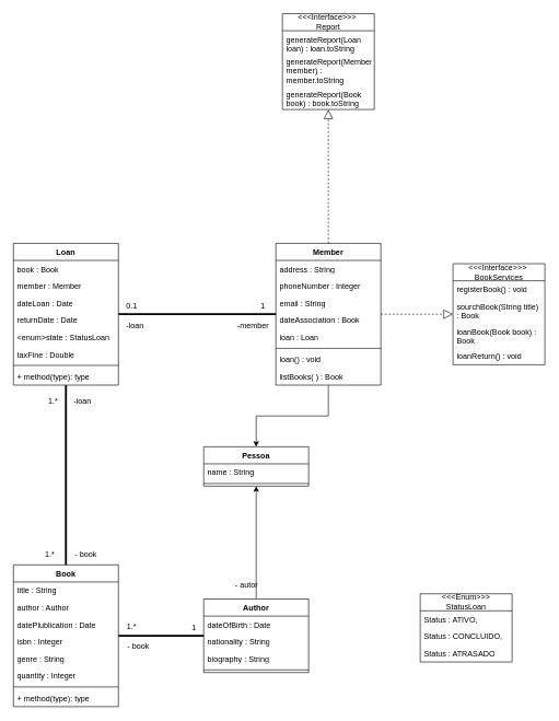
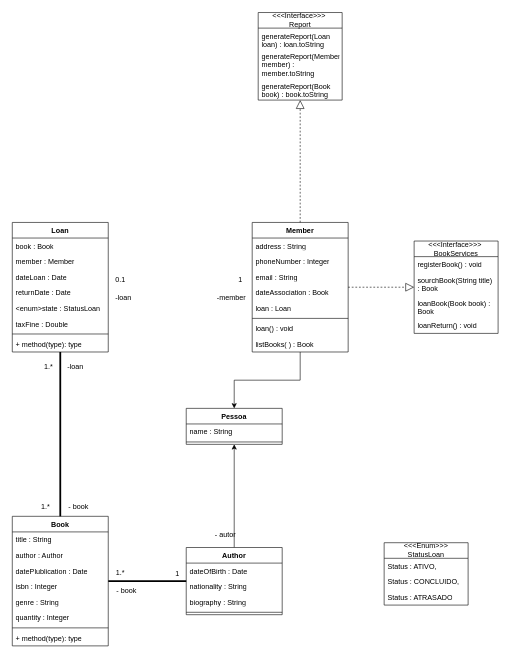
  <mxCell id="0" />
  <mxCell id="1" parent="0" />
  <mxCell id="2" value="Book" style="swimlane;fontStyle=1;align=center;verticalAlign=top;childLayout=stackLayout;horizontal=1;startSize=26;horizontalStack=0;resizeParent=1;resizeParentMax=0;resizeLast=0;collapsible=1;marginBottom=0;whiteSpace=wrap;html=1;" parent="1" vertex="1"><mxGeometry x="20" y="860" width="160" height="216" as="geometry" /></mxCell>
  <mxCell id="3" value="title : String" style="text;strokeColor=none;fillColor=none;align=left;verticalAlign=top;spacingLeft=4;spacingRight=4;overflow=hidden;rotatable=0;points=[[0,0.5],[1,0.5]];portConstraint=eastwest;whiteSpace=wrap;html=1;" parent="2" vertex="1"><mxGeometry y="26" width="160" height="26" as="geometry" /></mxCell>
  <mxCell id="4" value="author : Author" style="text;strokeColor=none;fillColor=none;align=left;verticalAlign=top;spacingLeft=4;spacingRight=4;overflow=hidden;rotatable=0;points=[[0,0.5],[1,0.5]];portConstraint=eastwest;whiteSpace=wrap;html=1;" parent="2" vertex="1"><mxGeometry y="52" width="160" height="26" as="geometry" /></mxCell>
  <mxCell id="5" value="datePlublication : Date" style="text;strokeColor=none;fillColor=none;align=left;verticalAlign=top;spacingLeft=4;spacingRight=4;overflow=hidden;rotatable=0;points=[[0,0.5],[1,0.5]];portConstraint=eastwest;whiteSpace=wrap;html=1;" parent="2" vertex="1"><mxGeometry y="78" width="160" height="26" as="geometry" /></mxCell>
  <mxCell id="6" value="isbn : Integer" style="text;strokeColor=none;fillColor=none;align=left;verticalAlign=top;spacingLeft=4;spacingRight=4;overflow=hidden;rotatable=0;points=[[0,0.5],[1,0.5]];portConstraint=eastwest;whiteSpace=wrap;html=1;" parent="2" vertex="1"><mxGeometry y="104" width="160" height="26" as="geometry" /></mxCell>
  <mxCell id="7" value="genre : String" style="text;strokeColor=none;fillColor=none;align=left;verticalAlign=top;spacingLeft=4;spacingRight=4;overflow=hidden;rotatable=0;points=[[0,0.5],[1,0.5]];portConstraint=eastwest;whiteSpace=wrap;html=1;" parent="2" vertex="1"><mxGeometry y="130" width="160" height="26" as="geometry" /></mxCell>
  <mxCell id="8" value="quantity : Integer" style="text;strokeColor=none;fillColor=none;align=left;verticalAlign=top;spacingLeft=4;spacingRight=4;overflow=hidden;rotatable=0;points=[[0,0.5],[1,0.5]];portConstraint=eastwest;whiteSpace=wrap;html=1;" parent="2" vertex="1"><mxGeometry y="156" width="160" height="26" as="geometry" /></mxCell>
  <mxCell id="9" value="" style="line;strokeWidth=1;fillColor=none;align=left;verticalAlign=middle;spacingTop=-1;spacingLeft=3;spacingRight=3;rotatable=0;labelPosition=right;points=[];portConstraint=eastwest;strokeColor=inherit;" parent="2" vertex="1"><mxGeometry y="182" width="160" height="8" as="geometry" /></mxCell>
  <mxCell id="10" value="+ method(type): type" style="text;strokeColor=none;fillColor=none;align=left;verticalAlign=top;spacingLeft=4;spacingRight=4;overflow=hidden;rotatable=0;points=[[0,0.5],[1,0.5]];portConstraint=eastwest;whiteSpace=wrap;html=1;" parent="2" vertex="1"><mxGeometry y="190" width="160" height="26" as="geometry" /></mxCell>
  <mxCell id="11" style="edgeStyle=orthogonalEdgeStyle;rounded=0;orthogonalLoop=1;jettySize=auto;html=1;" parent="1" source="12" target="61" edge="1"><mxGeometry relative="1" as="geometry" /></mxCell>
  <mxCell id="12" value="Author" style="swimlane;fontStyle=1;align=center;verticalAlign=top;childLayout=stackLayout;horizontal=1;startSize=26;horizontalStack=0;resizeParent=1;resizeParentMax=0;resizeLast=0;collapsible=1;marginBottom=0;whiteSpace=wrap;html=1;" parent="1" vertex="1"><mxGeometry x="310" y="912" width="160" height="112" as="geometry" /></mxCell>
  <mxCell id="13" value="dateOfBirth : Date" style="text;strokeColor=none;fillColor=none;align=left;verticalAlign=top;spacingLeft=4;spacingRight=4;overflow=hidden;rotatable=0;points=[[0,0.5],[1,0.5]];portConstraint=eastwest;whiteSpace=wrap;html=1;" parent="12" vertex="1"><mxGeometry y="26" width="160" height="26" as="geometry" /></mxCell>
  <mxCell id="14" value="nationality : String" style="text;strokeColor=none;fillColor=none;align=left;verticalAlign=top;spacingLeft=4;spacingRight=4;overflow=hidden;rotatable=0;points=[[0,0.5],[1,0.5]];portConstraint=eastwest;whiteSpace=wrap;html=1;" parent="12" vertex="1"><mxGeometry y="52" width="160" height="26" as="geometry" /></mxCell>
  <mxCell id="15" value="biography : String" style="text;strokeColor=none;fillColor=none;align=left;verticalAlign=top;spacingLeft=4;spacingRight=4;overflow=hidden;rotatable=0;points=[[0,0.5],[1,0.5]];portConstraint=eastwest;whiteSpace=wrap;html=1;" parent="12" vertex="1"><mxGeometry y="78" width="160" height="26" as="geometry" /></mxCell>
  <mxCell id="16" value="" style="line;strokeWidth=1;fillColor=none;align=left;verticalAlign=middle;spacingTop=-1;spacingLeft=3;spacingRight=3;rotatable=0;labelPosition=right;points=[];portConstraint=eastwest;strokeColor=inherit;" parent="12" vertex="1"><mxGeometry y="104" width="160" height="8" as="geometry" /></mxCell>
  <mxCell id="17" style="edgeStyle=orthogonalEdgeStyle;rounded=0;orthogonalLoop=1;jettySize=auto;html=1;" parent="1" source="18" target="61" edge="1"><mxGeometry relative="1" as="geometry" /></mxCell>
  <mxCell id="18" value="Member" style="swimlane;fontStyle=1;align=center;verticalAlign=top;childLayout=stackLayout;horizontal=1;startSize=26;horizontalStack=0;resizeParent=1;resizeParentMax=0;resizeLast=0;collapsible=1;marginBottom=0;whiteSpace=wrap;html=1;" parent="1" vertex="1"><mxGeometry x="420" y="370" width="160" height="216" as="geometry" /></mxCell>
  <mxCell id="19" value="address : String" style="text;strokeColor=none;fillColor=none;align=left;verticalAlign=top;spacingLeft=4;spacingRight=4;overflow=hidden;rotatable=0;points=[[0,0.5],[1,0.5]];portConstraint=eastwest;whiteSpace=wrap;html=1;" parent="18" vertex="1"><mxGeometry y="26" width="160" height="26" as="geometry" /></mxCell>
  <mxCell id="20" value="phoneNumber : Integer" style="text;strokeColor=none;fillColor=none;align=left;verticalAlign=top;spacingLeft=4;spacingRight=4;overflow=hidden;rotatable=0;points=[[0,0.5],[1,0.5]];portConstraint=eastwest;whiteSpace=wrap;html=1;" parent="18" vertex="1"><mxGeometry y="52" width="160" height="26" as="geometry" /></mxCell>
  <mxCell id="21" value="email : String" style="text;strokeColor=none;fillColor=none;align=left;verticalAlign=top;spacingLeft=4;spacingRight=4;overflow=hidden;rotatable=0;points=[[0,0.5],[1,0.5]];portConstraint=eastwest;whiteSpace=wrap;html=1;" parent="18" vertex="1"><mxGeometry y="78" width="160" height="26" as="geometry" /></mxCell>
  <mxCell id="22" value="dateAssociation : Book" style="text;strokeColor=none;fillColor=none;align=left;verticalAlign=top;spacingLeft=4;spacingRight=4;overflow=hidden;rotatable=0;points=[[0,0.5],[1,0.5]];portConstraint=eastwest;whiteSpace=wrap;html=1;" parent="18" vertex="1"><mxGeometry y="104" width="160" height="26" as="geometry" /></mxCell>
  <mxCell id="23" value="loan : Loan" style="text;strokeColor=none;fillColor=none;align=left;verticalAlign=top;spacingLeft=4;spacingRight=4;overflow=hidden;rotatable=0;points=[[0,0.5],[1,0.5]];portConstraint=eastwest;whiteSpace=wrap;html=1;" parent="18" vertex="1"><mxGeometry y="130" width="160" height="26" as="geometry" /></mxCell>
  <mxCell id="24" value="" style="line;strokeWidth=1;fillColor=none;align=left;verticalAlign=middle;spacingTop=-1;spacingLeft=3;spacingRight=3;rotatable=0;labelPosition=right;points=[];portConstraint=eastwest;strokeColor=inherit;" parent="18" vertex="1"><mxGeometry y="156" width="160" height="8" as="geometry" /></mxCell>
  <mxCell id="25" value="loan() : void" style="text;strokeColor=none;fillColor=none;align=left;verticalAlign=top;spacingLeft=4;spacingRight=4;overflow=hidden;rotatable=0;points=[[0,0.5],[1,0.5]];portConstraint=eastwest;whiteSpace=wrap;html=1;" parent="18" vertex="1"><mxGeometry y="164" width="160" height="26" as="geometry" /></mxCell>
  <mxCell id="26" value="listBooks( ) : Book" style="text;strokeColor=none;fillColor=none;align=left;verticalAlign=top;spacingLeft=4;spacingRight=4;overflow=hidden;rotatable=0;points=[[0,0.5],[1,0.5]];portConstraint=eastwest;whiteSpace=wrap;html=1;" parent="18" vertex="1"><mxGeometry y="190" width="160" height="26" as="geometry" /></mxCell>
  <mxCell id="27" value="Loan" style="swimlane;fontStyle=1;align=center;verticalAlign=top;childLayout=stackLayout;horizontal=1;startSize=26;horizontalStack=0;resizeParent=1;resizeParentMax=0;resizeLast=0;collapsible=1;marginBottom=0;whiteSpace=wrap;html=1;" parent="1" vertex="1"><mxGeometry x="20" y="370" width="160" height="216" as="geometry" /></mxCell>
  <mxCell id="28" value="book : Book" style="text;strokeColor=none;fillColor=none;align=left;verticalAlign=top;spacingLeft=4;spacingRight=4;overflow=hidden;rotatable=0;points=[[0,0.5],[1,0.5]];portConstraint=eastwest;whiteSpace=wrap;html=1;" parent="27" vertex="1"><mxGeometry y="26" width="160" height="26" as="geometry" /></mxCell>
  <mxCell id="29" value="member : Member" style="text;strokeColor=none;fillColor=none;align=left;verticalAlign=top;spacingLeft=4;spacingRight=4;overflow=hidden;rotatable=0;points=[[0,0.5],[1,0.5]];portConstraint=eastwest;whiteSpace=wrap;html=1;" parent="27" vertex="1"><mxGeometry y="52" width="160" height="26" as="geometry" /></mxCell>
  <mxCell id="30" value="dateLoan : Date" style="text;strokeColor=none;fillColor=none;align=left;verticalAlign=top;spacingLeft=4;spacingRight=4;overflow=hidden;rotatable=0;points=[[0,0.5],[1,0.5]];portConstraint=eastwest;whiteSpace=wrap;html=1;" parent="27" vertex="1"><mxGeometry y="78" width="160" height="26" as="geometry" /></mxCell>
  <mxCell id="31" value="returnDate : Date" style="text;strokeColor=none;fillColor=none;align=left;verticalAlign=top;spacingLeft=4;spacingRight=4;overflow=hidden;rotatable=0;points=[[0,0.5],[1,0.5]];portConstraint=eastwest;whiteSpace=wrap;html=1;" parent="27" vertex="1"><mxGeometry y="104" width="160" height="26" as="geometry" /></mxCell>
  <mxCell id="32" value="&amp;lt;enum&amp;gt;state : StatusLoan" style="text;strokeColor=none;fillColor=none;align=left;verticalAlign=top;spacingLeft=4;spacingRight=4;overflow=hidden;rotatable=0;points=[[0,0.5],[1,0.5]];portConstraint=eastwest;whiteSpace=wrap;html=1;" parent="27" vertex="1"><mxGeometry y="130" width="160" height="26" as="geometry" /></mxCell>
  <mxCell id="33" value="taxFine : Double" style="text;strokeColor=none;fillColor=none;align=left;verticalAlign=top;spacingLeft=4;spacingRight=4;overflow=hidden;rotatable=0;points=[[0,0.5],[1,0.5]];portConstraint=eastwest;whiteSpace=wrap;html=1;" parent="27" vertex="1"><mxGeometry y="156" width="160" height="26" as="geometry" /></mxCell>
  <mxCell id="34" value="" style="line;strokeWidth=1;fillColor=none;align=left;verticalAlign=middle;spacingTop=-1;spacingLeft=3;spacingRight=3;rotatable=0;labelPosition=right;points=[];portConstraint=eastwest;strokeColor=inherit;" parent="27" vertex="1"><mxGeometry y="182" width="160" height="8" as="geometry" /></mxCell>
  <mxCell id="35" value="+ method(type): type" style="text;strokeColor=none;fillColor=none;align=left;verticalAlign=top;spacingLeft=4;spacingRight=4;overflow=hidden;rotatable=0;points=[[0,0.5],[1,0.5]];portConstraint=eastwest;whiteSpace=wrap;html=1;" parent="27" vertex="1"><mxGeometry y="190" width="160" height="26" as="geometry" /></mxCell>
  <mxCell id="36" value="1" style="text;html=1;align=center;verticalAlign=middle;resizable=0;points=[];autosize=1;strokeColor=none;fillColor=none;" parent="1" vertex="1"><mxGeometry x="385" y="450" width="30" height="30" as="geometry" /></mxCell>
  <mxCell id="37" value="-member" style="text;html=1;align=center;verticalAlign=middle;resizable=0;points=[];autosize=1;strokeColor=none;fillColor=none;" parent="1" vertex="1"><mxGeometry x="350" y="480" width="70" height="30" as="geometry" /></mxCell>
  <mxCell id="38" value="0.1" style="text;html=1;align=center;verticalAlign=middle;resizable=0;points=[];autosize=1;strokeColor=none;fillColor=none;" parent="1" vertex="1"><mxGeometry x="180" y="450" width="40" height="30" as="geometry" /></mxCell>
  <mxCell id="39" value="-loan" style="text;html=1;align=center;verticalAlign=middle;resizable=0;points=[];autosize=1;strokeColor=none;fillColor=none;" parent="1" vertex="1"><mxGeometry x="180" y="480" width="50" height="30" as="geometry" /></mxCell>
- <mxCell id="40" value="" style="endArrow=none;startArrow=none;endFill=0;startFill=0;endSize=8;html=1;verticalAlign=bottom;labelBackgroundColor=none;strokeWidth=3;rounded=0;" parent="1" source="27" target="18" edge="1"><mxGeometry width="160" relative="1" as="geometry"><mxPoint x="240" y="430" as="sourcePoint" /><mxPoint x="370" y="469" as="targetPoint" /></mxGeometry></mxCell>
  <mxCell id="41" value="" style="endArrow=none;startArrow=none;endFill=0;startFill=0;endSize=8;html=1;verticalAlign=bottom;labelBackgroundColor=none;strokeWidth=3;rounded=0;" parent="1" source="27" target="2" edge="1"><mxGeometry width="160" relative="1" as="geometry"><mxPoint x="160" y="586" as="sourcePoint" /><mxPoint x="390" y="584" as="targetPoint" /></mxGeometry></mxCell>
  <mxCell id="42" value="" style="endArrow=none;startArrow=none;endFill=0;startFill=0;endSize=8;html=1;verticalAlign=bottom;labelBackgroundColor=none;strokeWidth=3;rounded=0;" parent="1" source="2" target="12" edge="1"><mxGeometry width="160" relative="1" as="geometry"><mxPoint x="204.58" y="844" as="sourcePoint" /><mxPoint x="204.58" y="946" as="targetPoint" /></mxGeometry></mxCell>
  <mxCell id="43" value="1.*" style="text;html=1;align=center;verticalAlign=middle;resizable=0;points=[];autosize=1;strokeColor=none;fillColor=none;" parent="1" vertex="1"><mxGeometry x="55" y="830" width="40" height="30" as="geometry" /></mxCell>
  <mxCell id="44" value="- book" style="text;html=1;align=center;verticalAlign=middle;resizable=0;points=[];autosize=1;strokeColor=none;fillColor=none;" parent="1" vertex="1"><mxGeometry x="100" y="830" width="60" height="30" as="geometry" /></mxCell>
  <mxCell id="45" value="1.*" style="text;html=1;align=center;verticalAlign=middle;resizable=0;points=[];autosize=1;strokeColor=none;fillColor=none;" parent="1" vertex="1"><mxGeometry x="60" y="596" width="40" height="30" as="geometry" /></mxCell>
  <mxCell id="46" value="-loan" style="text;html=1;align=center;verticalAlign=middle;resizable=0;points=[];autosize=1;strokeColor=none;fillColor=none;" parent="1" vertex="1"><mxGeometry x="100" y="596" width="50" height="30" as="geometry" /></mxCell>
  <mxCell id="47" value="1" style="text;html=1;align=center;verticalAlign=middle;resizable=0;points=[];autosize=1;strokeColor=none;fillColor=none;" parent="1" vertex="1"><mxGeometry x="280" y="941" width="30" height="30" as="geometry" /></mxCell>
  <mxCell id="48" value="- autor" style="text;html=1;align=center;verticalAlign=middle;resizable=0;points=[];autosize=1;strokeColor=none;fillColor=none;" parent="1" vertex="1"><mxGeometry x="345" y="876" width="60" height="30" as="geometry" /></mxCell>
  <mxCell id="49" value="1.*" style="text;html=1;align=center;verticalAlign=middle;resizable=0;points=[];autosize=1;strokeColor=none;fillColor=none;" parent="1" vertex="1"><mxGeometry x="180" y="939" width="40" height="30" as="geometry" /></mxCell>
  <mxCell id="50" value="- book" style="text;html=1;align=center;verticalAlign=middle;resizable=0;points=[];autosize=1;strokeColor=none;fillColor=none;" parent="1" vertex="1"><mxGeometry x="180" y="969" width="60" height="30" as="geometry" /></mxCell>
  <mxCell id="51" value="&amp;lt;&amp;lt;&amp;lt;Interface&amp;gt;&amp;gt;&amp;gt;&amp;nbsp;&lt;div&gt;BookServices&lt;/div&gt;" style="swimlane;fontStyle=0;childLayout=stackLayout;horizontal=1;startSize=26;fillColor=none;horizontalStack=0;resizeParent=1;resizeParentMax=0;resizeLast=0;collapsible=1;marginBottom=0;whiteSpace=wrap;html=1;" parent="1" vertex="1"><mxGeometry x="690" y="401" width="140" height="154" as="geometry" /></mxCell>
  <mxCell id="52" value="registerBook() : void" style="text;strokeColor=none;fillColor=none;align=left;verticalAlign=top;spacingLeft=4;spacingRight=4;overflow=hidden;rotatable=0;points=[[0,0.5],[1,0.5]];portConstraint=eastwest;whiteSpace=wrap;html=1;" parent="51" vertex="1"><mxGeometry y="26" width="140" height="26" as="geometry" /></mxCell>
  <mxCell id="53" value="sourchBook(String title) : Book&amp;nbsp;" style="text;strokeColor=none;fillColor=none;align=left;verticalAlign=top;spacingLeft=4;spacingRight=4;overflow=hidden;rotatable=0;points=[[0,0.5],[1,0.5]];portConstraint=eastwest;whiteSpace=wrap;html=1;" parent="51" vertex="1"><mxGeometry y="52" width="140" height="38" as="geometry" /></mxCell>
  <mxCell id="54" value="loanBook(Book book) : Book&amp;nbsp;" style="text;strokeColor=none;fillColor=none;align=left;verticalAlign=top;spacingLeft=4;spacingRight=4;overflow=hidden;rotatable=0;points=[[0,0.5],[1,0.5]];portConstraint=eastwest;whiteSpace=wrap;html=1;" parent="51" vertex="1"><mxGeometry y="90" width="140" height="38" as="geometry" /></mxCell>
  <mxCell id="55" value="loanReturn() : void" style="text;strokeColor=none;fillColor=none;align=left;verticalAlign=top;spacingLeft=4;spacingRight=4;overflow=hidden;rotatable=0;points=[[0,0.5],[1,0.5]];portConstraint=eastwest;whiteSpace=wrap;html=1;" parent="51" vertex="1"><mxGeometry y="128" width="140" height="26" as="geometry" /></mxCell>
  <mxCell id="56" value="" style="endArrow=block;dashed=1;endFill=0;endSize=12;html=1;rounded=0;" parent="1" source="18" target="51" edge="1"><mxGeometry width="160" relative="1" as="geometry"><mxPoint x="560" y="626" as="sourcePoint" /><mxPoint x="720" y="626" as="targetPoint" /></mxGeometry></mxCell>
  <mxCell id="57" value="&amp;lt;&amp;lt;&amp;lt;Enum&amp;gt;&amp;gt;&amp;gt;&lt;div&gt;StatusLoan&lt;/div&gt;" style="swimlane;fontStyle=0;childLayout=stackLayout;horizontal=1;startSize=26;fillColor=none;horizontalStack=0;resizeParent=1;resizeParentMax=0;resizeLast=0;collapsible=1;marginBottom=0;whiteSpace=wrap;html=1;" parent="1" vertex="1"><mxGeometry x="640" y="904" width="140" height="104" as="geometry" /></mxCell>
  <mxCell id="58" value="Status : ATIVO," style="text;strokeColor=none;fillColor=none;align=left;verticalAlign=top;spacingLeft=4;spacingRight=4;overflow=hidden;rotatable=0;points=[[0,0.5],[1,0.5]];portConstraint=eastwest;whiteSpace=wrap;html=1;" parent="57" vertex="1"><mxGeometry y="26" width="140" height="26" as="geometry" /></mxCell>
  <mxCell id="59" value="Status : CONCLUIDO,&amp;nbsp;" style="text;strokeColor=none;fillColor=none;align=left;verticalAlign=top;spacingLeft=4;spacingRight=4;overflow=hidden;rotatable=0;points=[[0,0.5],[1,0.5]];portConstraint=eastwest;whiteSpace=wrap;html=1;" parent="57" vertex="1"><mxGeometry y="52" width="140" height="26" as="geometry" /></mxCell>
  <mxCell id="60" value="Status : ATRASADO" style="text;strokeColor=none;fillColor=none;align=left;verticalAlign=top;spacingLeft=4;spacingRight=4;overflow=hidden;rotatable=0;points=[[0,0.5],[1,0.5]];portConstraint=eastwest;whiteSpace=wrap;html=1;" parent="57" vertex="1"><mxGeometry y="78" width="140" height="26" as="geometry" /></mxCell>
  <mxCell id="61" value="Pessoa" style="swimlane;fontStyle=1;align=center;verticalAlign=top;childLayout=stackLayout;horizontal=1;startSize=26;horizontalStack=0;resizeParent=1;resizeParentMax=0;resizeLast=0;collapsible=1;marginBottom=0;whiteSpace=wrap;html=1;" parent="1" vertex="1"><mxGeometry x="310" y="680" width="160" height="60" as="geometry" /></mxCell>
  <mxCell id="62" value="name : String" style="text;strokeColor=none;fillColor=none;align=left;verticalAlign=top;spacingLeft=4;spacingRight=4;overflow=hidden;rotatable=0;points=[[0,0.5],[1,0.5]];portConstraint=eastwest;whiteSpace=wrap;html=1;" parent="61" vertex="1"><mxGeometry y="26" width="160" height="26" as="geometry" /></mxCell>
  <mxCell id="63" value="" style="line;strokeWidth=1;fillColor=none;align=left;verticalAlign=middle;spacingTop=-1;spacingLeft=3;spacingRight=3;rotatable=0;labelPosition=right;points=[];portConstraint=eastwest;strokeColor=inherit;" parent="61" vertex="1"><mxGeometry y="52" width="160" height="8" as="geometry" /></mxCell>
  <mxCell id="64" value="&amp;lt;&amp;lt;&amp;lt;Interface&amp;gt;&amp;gt;&amp;gt;&amp;nbsp;&lt;div&gt;Report&lt;/div&gt;" style="swimlane;fontStyle=0;childLayout=stackLayout;horizontal=1;startSize=26;fillColor=none;horizontalStack=0;resizeParent=1;resizeParentMax=0;resizeLast=0;collapsible=1;marginBottom=0;whiteSpace=wrap;html=1;" parent="1" vertex="1"><mxGeometry x="430" y="20" width="140" height="146" as="geometry" /></mxCell>
  <mxCell id="65" value="generateReport(Loan loan) : loan.toString" style="text;strokeColor=none;fillColor=none;align=left;verticalAlign=top;spacingLeft=4;spacingRight=4;overflow=hidden;rotatable=0;points=[[0,0.5],[1,0.5]];portConstraint=eastwest;whiteSpace=wrap;html=1;" parent="64" vertex="1"><mxGeometry y="26" width="140" height="34" as="geometry" /></mxCell>
  <mxCell id="66" value="generateReport(Member member) : member.toString" style="text;strokeColor=none;fillColor=none;align=left;verticalAlign=top;spacingLeft=4;spacingRight=4;overflow=hidden;rotatable=0;points=[[0,0.5],[1,0.5]];portConstraint=eastwest;whiteSpace=wrap;html=1;" parent="64" vertex="1"><mxGeometry y="60" width="140" height="50" as="geometry" /></mxCell>
  <mxCell id="67" value="generateReport(Book book) : book.toString" style="text;strokeColor=none;fillColor=none;align=left;verticalAlign=top;spacingLeft=4;spacingRight=4;overflow=hidden;rotatable=0;points=[[0,0.5],[1,0.5]];portConstraint=eastwest;whiteSpace=wrap;html=1;" parent="64" vertex="1"><mxGeometry y="110" width="140" height="36" as="geometry" /></mxCell>
  <mxCell id="68" value="" style="endArrow=block;dashed=1;endFill=0;endSize=12;html=1;rounded=0;exitX=0.5;exitY=0;exitDx=0;exitDy=0;" parent="1" source="18" target="64" edge="1"><mxGeometry width="160" relative="1" as="geometry"><mxPoint x="490" y="300" as="sourcePoint" /><mxPoint x="710" y="285" as="targetPoint" /></mxGeometry></mxCell>
